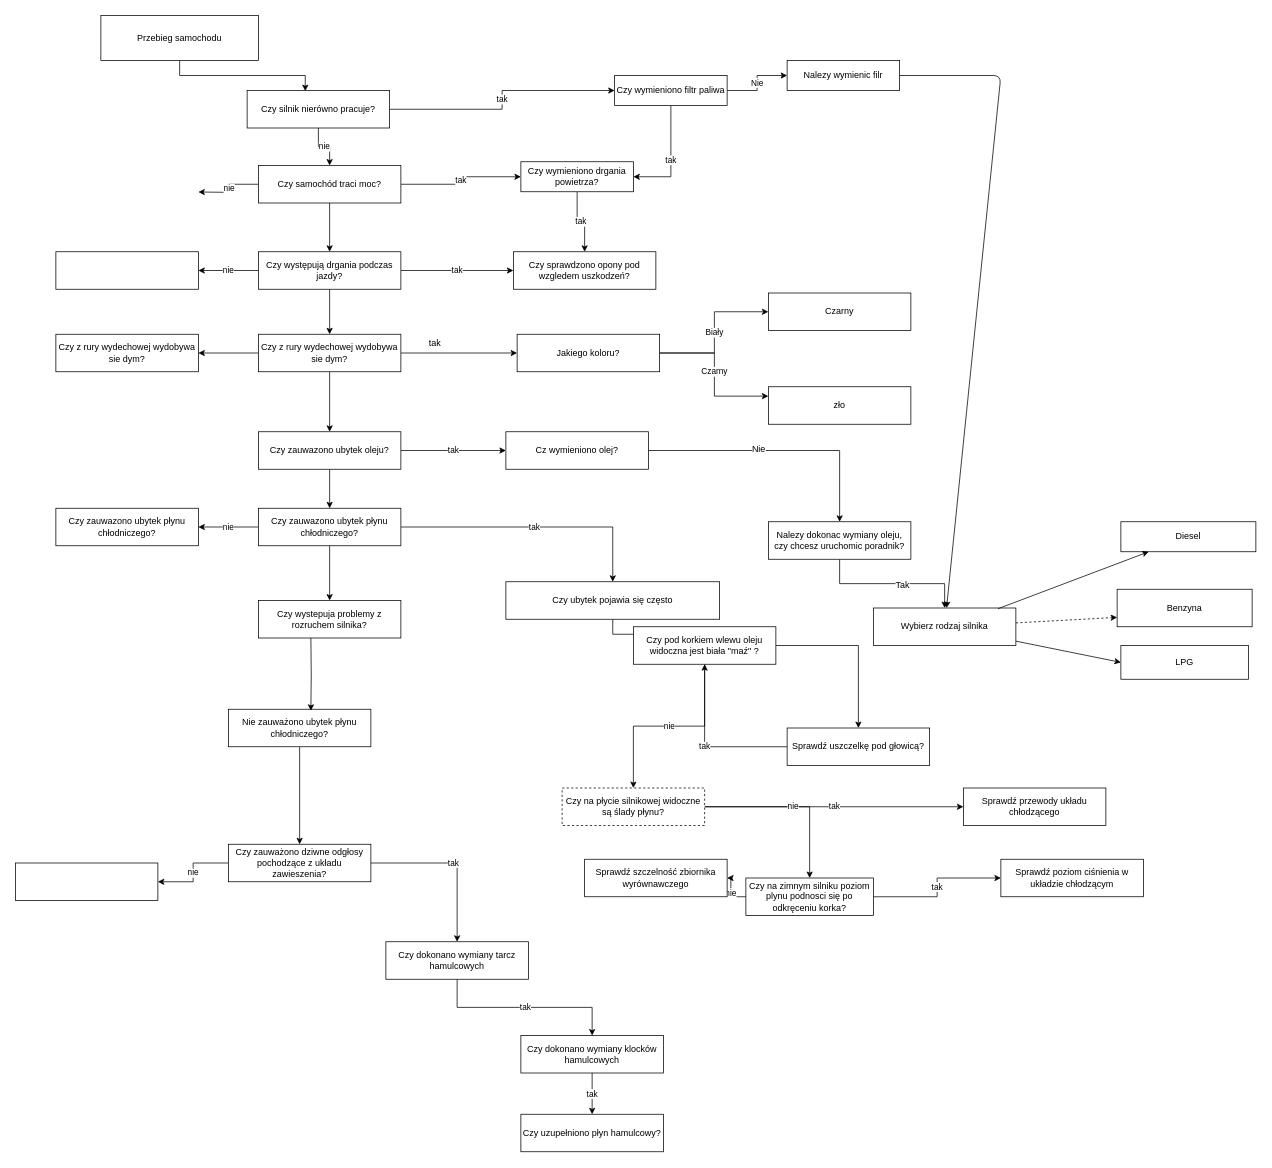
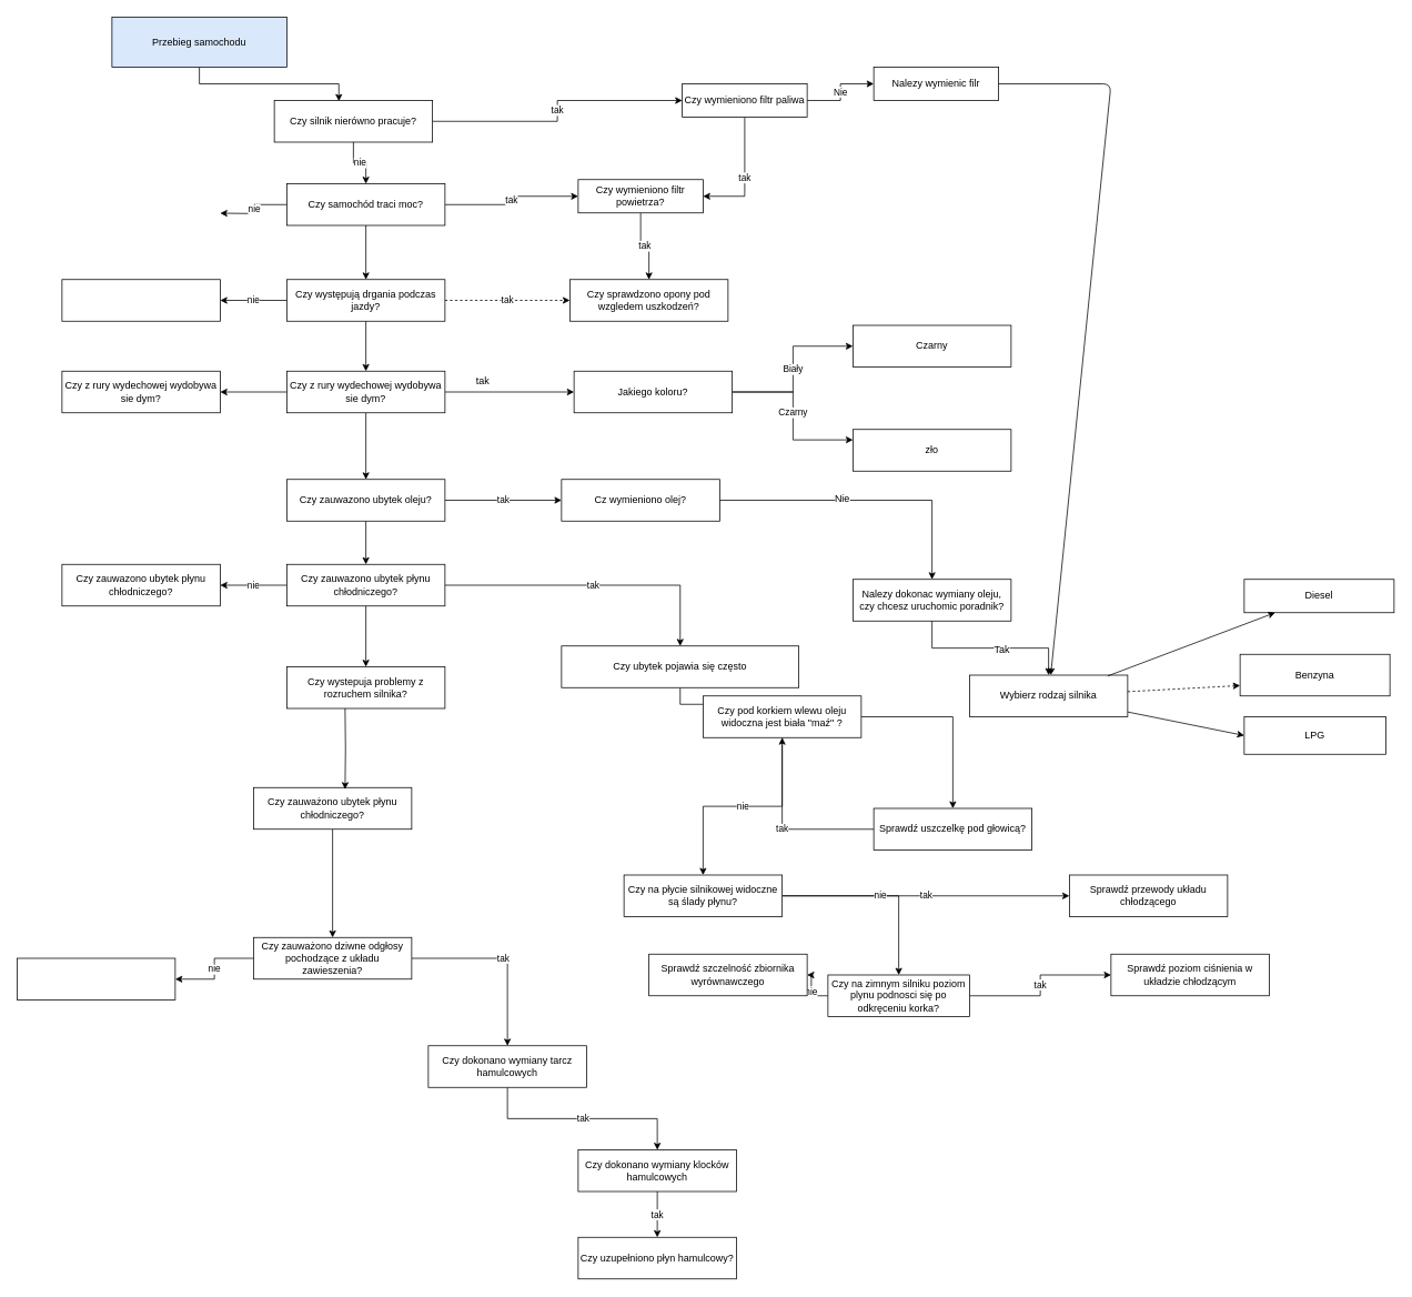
  <mxCell id="0" />
  <mxCell id="1" parent="0" />
  <mxCell id="2" value="" style="edgeStyle=orthogonalEdgeStyle;rounded=0;orthogonalLoop=1;jettySize=auto;html=1;entryX=0.408;entryY=0.017;entryDx=0;entryDy=0;entryPerimeter=0;" parent="1" source="3" target="6" edge="1"><mxGeometry relative="1" as="geometry"><mxPoint x="909" y="135" as="targetPoint" /></mxGeometry></mxCell>
- <mxCell id="3" value="Przebieg samochodu" style="rounded=0;whiteSpace=wrap;html=1;" parent="1" vertex="1"><mxGeometry x="134" y="20" width="210" height="60" as="geometry" /></mxCell>
+ <mxCell id="3" value="Przebieg samochodu" style="rounded=0;whiteSpace=wrap;html=1;fillColor=#dae8fc;" parent="1" vertex="1"><mxGeometry x="134" y="20" width="210" height="60" as="geometry" /></mxCell>
  <mxCell id="4" value="tak" style="edgeStyle=orthogonalEdgeStyle;rounded=0;orthogonalLoop=1;jettySize=auto;html=1;" parent="1" source="6" target="9" edge="1"><mxGeometry relative="1" as="geometry" /></mxCell>
  <mxCell id="5" value="nie" style="edgeStyle=orthogonalEdgeStyle;rounded=0;orthogonalLoop=1;jettySize=auto;html=1;" parent="1" source="6" target="14" edge="1"><mxGeometry relative="1" as="geometry" /></mxCell>
  <mxCell id="6" value="Czy silnik nierówno pracuje?" style="rounded=0;whiteSpace=wrap;html=1;" parent="1" vertex="1"><mxGeometry x="329" y="120" width="190" height="50" as="geometry" /></mxCell>
  <mxCell id="7" value="Nie" style="edgeStyle=orthogonalEdgeStyle;rounded=0;orthogonalLoop=1;jettySize=auto;html=1;" edge="1" parent="1" source="9" target="10"><mxGeometry relative="1" as="geometry" /></mxCell>
  <mxCell id="8" value="tak" style="edgeStyle=orthogonalEdgeStyle;rounded=0;orthogonalLoop=1;jettySize=auto;html=1;entryX=1;entryY=0.5;entryDx=0;entryDy=0;" edge="1" parent="1" source="9" target="76"><mxGeometry relative="1" as="geometry"><mxPoint x="894" y="220" as="targetPoint" /></mxGeometry></mxCell>
  <mxCell id="9" value="Czy wymieniono filtr paliwa" style="rounded=0;whiteSpace=wrap;html=1;" parent="1" vertex="1"><mxGeometry x="819" y="100" width="150" height="40" as="geometry" /></mxCell>
  <mxCell id="10" value="Nalezy wymienic filr" style="rounded=0;whiteSpace=wrap;html=1;" vertex="1" parent="1"><mxGeometry x="1049" y="80" width="150" height="40" as="geometry" /></mxCell>
  <mxCell id="11" value="tak" style="edgeStyle=orthogonalEdgeStyle;rounded=0;orthogonalLoop=1;jettySize=auto;html=1;" parent="1" source="14" target="76" edge="1"><mxGeometry relative="1" as="geometry" /></mxCell>
  <mxCell id="12" value="" style="edgeStyle=orthogonalEdgeStyle;rounded=0;orthogonalLoop=1;jettySize=auto;html=1;" parent="1" source="14" target="18" edge="1"><mxGeometry relative="1" as="geometry" /></mxCell>
  <mxCell id="13" value="nie" style="edgeStyle=orthogonalEdgeStyle;rounded=0;orthogonalLoop=1;jettySize=auto;html=1;" edge="1" parent="1" source="14"><mxGeometry relative="1" as="geometry"><mxPoint x="264" y="255.333" as="targetPoint" /></mxGeometry></mxCell>
  <mxCell id="14" value="Czy samochód traci moc?" style="rounded=0;whiteSpace=wrap;html=1;" parent="1" vertex="1"><mxGeometry x="344" y="220" width="190" height="50" as="geometry" /></mxCell>
  <mxCell id="15" value="" style="edgeStyle=orthogonalEdgeStyle;rounded=0;orthogonalLoop=1;jettySize=auto;html=1;" parent="1" source="18" target="25" edge="1"><mxGeometry relative="1" as="geometry" /></mxCell>
- <mxCell id="16" value="tak" style="edgeStyle=orthogonalEdgeStyle;rounded=0;orthogonalLoop=1;jettySize=auto;html=1;" parent="1" source="18" target="20" edge="1"><mxGeometry relative="1" as="geometry" /></mxCell>
+ <mxCell id="16" value="tak" style="edgeStyle=orthogonalEdgeStyle;rounded=0;orthogonalLoop=1;jettySize=auto;html=1;dashed=1;" parent="1" source="18" target="20" edge="1"><mxGeometry relative="1" as="geometry" /></mxCell>
  <mxCell id="17" value="nie" style="edgeStyle=orthogonalEdgeStyle;rounded=0;orthogonalLoop=1;jettySize=auto;html=1;" edge="1" parent="1" source="18" target="19"><mxGeometry relative="1" as="geometry" /></mxCell>
  <mxCell id="18" value="Czy występują drgania podczas jazdy?" style="rounded=0;whiteSpace=wrap;html=1;" parent="1" vertex="1"><mxGeometry x="344" y="335" width="190" height="50" as="geometry" /></mxCell>
  <mxCell id="19" value="" style="rounded=0;whiteSpace=wrap;html=1;" vertex="1" parent="1"><mxGeometry x="74" y="335" width="190" height="50" as="geometry" /></mxCell>
  <mxCell id="20" value="Czy sprawdzono opony pod wzgledem uszkodzeń?" style="rounded=0;whiteSpace=wrap;html=1;" parent="1" vertex="1"><mxGeometry x="684" y="335" width="190" height="50" as="geometry" /></mxCell>
  <mxCell id="21" value="" style="edgeStyle=orthogonalEdgeStyle;rounded=0;orthogonalLoop=1;jettySize=auto;html=1;" parent="1" source="25" target="72" edge="1"><mxGeometry relative="1" as="geometry" /></mxCell>
  <mxCell id="22" value="tak" style="text;html=1;resizable=0;points=[];align=center;verticalAlign=middle;labelBackgroundColor=#ffffff;" parent="21" vertex="1" connectable="0"><mxGeometry x="-0.437" y="14" relative="1" as="geometry"><mxPoint as="offset" /></mxGeometry></mxCell>
  <mxCell id="23" value="" style="edgeStyle=orthogonalEdgeStyle;rounded=0;orthogonalLoop=1;jettySize=auto;html=1;" parent="1" source="25" target="29" edge="1"><mxGeometry relative="1" as="geometry" /></mxCell>
  <mxCell id="24" value="" style="edgeStyle=orthogonalEdgeStyle;rounded=0;orthogonalLoop=1;jettySize=auto;html=1;" edge="1" parent="1" source="25" target="26"><mxGeometry relative="1" as="geometry" /></mxCell>
  <mxCell id="25" value="Czy z rury wydechowej wydobywa sie dym?" style="rounded=0;whiteSpace=wrap;html=1;" parent="1" vertex="1"><mxGeometry x="344" y="445" width="190" height="50" as="geometry" /></mxCell>
  <mxCell id="26" value="Czy z rury wydechowej wydobywa sie dym?" style="rounded=0;whiteSpace=wrap;html=1;" vertex="1" parent="1"><mxGeometry x="74" y="445" width="190" height="50" as="geometry" /></mxCell>
  <mxCell id="27" value="" style="edgeStyle=orthogonalEdgeStyle;rounded=0;orthogonalLoop=1;jettySize=auto;html=1;" parent="1" source="29" target="41" edge="1"><mxGeometry relative="1" as="geometry" /></mxCell>
  <mxCell id="28" value="tak" style="edgeStyle=orthogonalEdgeStyle;rounded=0;orthogonalLoop=1;jettySize=auto;html=1;" parent="1" source="29" target="32" edge="1"><mxGeometry relative="1" as="geometry" /></mxCell>
  <mxCell id="29" value="Czy zauwazono ubytek oleju?" style="rounded=0;whiteSpace=wrap;html=1;" parent="1" vertex="1"><mxGeometry x="344" y="575" width="190" height="50" as="geometry" /></mxCell>
  <mxCell id="30" value="" style="edgeStyle=orthogonalEdgeStyle;rounded=0;orthogonalLoop=1;jettySize=auto;html=1;" parent="1" source="32" target="35" edge="1"><mxGeometry relative="1" as="geometry" /></mxCell>
  <mxCell id="31" value="Nie" style="text;html=1;resizable=0;points=[];align=center;verticalAlign=middle;labelBackgroundColor=#ffffff;" parent="30" vertex="1" connectable="0"><mxGeometry x="-0.165" y="2" relative="1" as="geometry"><mxPoint as="offset" /></mxGeometry></mxCell>
  <mxCell id="32" value="Cz wymieniono olej?" style="rounded=0;whiteSpace=wrap;html=1;" parent="1" vertex="1"><mxGeometry x="674" y="575" width="190" height="50" as="geometry" /></mxCell>
  <mxCell id="33" value="" style="edgeStyle=orthogonalEdgeStyle;rounded=0;orthogonalLoop=1;jettySize=auto;html=1;" parent="1" source="35" target="36" edge="1"><mxGeometry relative="1" as="geometry" /></mxCell>
  <mxCell id="34" value="Tak" style="text;html=1;resizable=0;points=[];align=center;verticalAlign=middle;labelBackgroundColor=#ffffff;" parent="33" vertex="1" connectable="0"><mxGeometry x="0.135" y="-2" relative="1" as="geometry"><mxPoint as="offset" /></mxGeometry></mxCell>
  <mxCell id="35" value="Nalezy dokonac wymiany oleju, czy chcesz uruchomic poradnik?&lt;br&gt;" style="rounded=0;whiteSpace=wrap;html=1;" parent="1" vertex="1"><mxGeometry x="1024" y="695" width="190" height="50" as="geometry" /></mxCell>
  <mxCell id="36" value="Wybierz rodzaj silnika&lt;br&gt;" style="rounded=0;whiteSpace=wrap;html=1;" parent="1" vertex="1"><mxGeometry x="1164" y="810" width="190" height="50" as="geometry" /></mxCell>
  <mxCell id="37" value="Diesel&lt;br&gt;" style="rounded=0;whiteSpace=wrap;html=1;" parent="1" vertex="1"><mxGeometry x="1494" y="695" width="180" height="40" as="geometry" /></mxCell>
  <mxCell id="38" value="" style="edgeStyle=orthogonalEdgeStyle;rounded=0;orthogonalLoop=1;jettySize=auto;html=1;" parent="1" source="41" target="59" edge="1"><mxGeometry relative="1" as="geometry" /></mxCell>
  <mxCell id="39" value="tak" style="edgeStyle=orthogonalEdgeStyle;rounded=0;orthogonalLoop=1;jettySize=auto;html=1;" edge="1" parent="1" source="41" target="44"><mxGeometry relative="1" as="geometry" /></mxCell>
  <mxCell id="40" value="nie" style="edgeStyle=orthogonalEdgeStyle;rounded=0;orthogonalLoop=1;jettySize=auto;html=1;" edge="1" parent="1" source="41" target="42"><mxGeometry relative="1" as="geometry" /></mxCell>
  <mxCell id="41" value="Czy zauwazono ubytek płynu chłodniczego?" style="rounded=0;whiteSpace=wrap;html=1;" parent="1" vertex="1"><mxGeometry x="344" y="677" width="190" height="50" as="geometry" /></mxCell>
  <mxCell id="42" value="Czy zauwazono ubytek płynu chłodniczego?" style="rounded=0;whiteSpace=wrap;html=1;" vertex="1" parent="1"><mxGeometry x="74" y="677" width="190" height="50" as="geometry" /></mxCell>
  <mxCell id="43" value="tak" style="edgeStyle=orthogonalEdgeStyle;rounded=0;orthogonalLoop=1;jettySize=auto;html=1;" edge="1" parent="1" source="44" target="47"><mxGeometry relative="1" as="geometry" /></mxCell>
  <mxCell id="44" value="Czy ubytek pojawia się często" style="rounded=0;whiteSpace=wrap;html=1;" vertex="1" parent="1"><mxGeometry x="674" y="775" width="285" height="50" as="geometry" /></mxCell>
  <mxCell id="45" value="" style="edgeStyle=orthogonalEdgeStyle;rounded=0;orthogonalLoop=1;jettySize=auto;html=1;" edge="1" parent="1" source="47" target="58"><mxGeometry relative="1" as="geometry" /></mxCell>
  <mxCell id="46" value="nie" style="edgeStyle=orthogonalEdgeStyle;rounded=0;orthogonalLoop=1;jettySize=auto;html=1;" edge="1" parent="1" source="47" target="50"><mxGeometry relative="1" as="geometry" /></mxCell>
  <mxCell id="47" value="Czy pod korkiem wlewu oleju widoczna jest biała &quot;maź&quot; ?" style="rounded=0;whiteSpace=wrap;html=1;" vertex="1" parent="1"><mxGeometry x="844" y="835" width="190" height="50" as="geometry" /></mxCell>
  <mxCell id="48" value="tak" style="edgeStyle=orthogonalEdgeStyle;rounded=0;orthogonalLoop=1;jettySize=auto;html=1;" edge="1" parent="1" source="50" target="56"><mxGeometry relative="1" as="geometry" /></mxCell>
  <mxCell id="49" value="nie" style="edgeStyle=orthogonalEdgeStyle;rounded=0;orthogonalLoop=1;jettySize=auto;html=1;" edge="1" parent="1" source="50" target="53"><mxGeometry relative="1" as="geometry" /></mxCell>
- <mxCell id="50" value="Czy na płycie silnikowej widoczne są ślady płynu?" style="rounded=0;whiteSpace=wrap;html=1;dashed=1;" vertex="1" parent="1"><mxGeometry x="749" y="1050" width="190" height="50" as="geometry" /></mxCell>
+ <mxCell id="50" value="Czy na płycie silnikowej widoczne są ślady płynu?" style="rounded=0;whiteSpace=wrap;html=1;" vertex="1" parent="1"><mxGeometry x="749" y="1050" width="190" height="50" as="geometry" /></mxCell>
  <mxCell id="51" value="tak" style="edgeStyle=orthogonalEdgeStyle;rounded=0;orthogonalLoop=1;jettySize=auto;html=1;" edge="1" parent="1" source="53" target="55"><mxGeometry relative="1" as="geometry" /></mxCell>
  <mxCell id="52" value="nie" style="edgeStyle=orthogonalEdgeStyle;rounded=0;orthogonalLoop=1;jettySize=auto;html=1;" edge="1" parent="1" source="53" target="54"><mxGeometry relative="1" as="geometry" /></mxCell>
  <mxCell id="53" value="Czy na zimnym silniku poziom plynu podnosci się po odkręceniu korka?" style="rounded=0;whiteSpace=wrap;html=1;" vertex="1" parent="1"><mxGeometry x="994" y="1170" width="170" height="50" as="geometry" /></mxCell>
  <mxCell id="54" value="Sprawdź szczelność zbiornika wyrównawczego" style="rounded=0;whiteSpace=wrap;html=1;" vertex="1" parent="1"><mxGeometry x="779" y="1145" width="190" height="50" as="geometry" /></mxCell>
  <mxCell id="55" value="Sprawdź poziom ciśnienia w układzie chłodzącym" style="rounded=0;whiteSpace=wrap;html=1;" vertex="1" parent="1"><mxGeometry x="1334" y="1145" width="190" height="50" as="geometry" /></mxCell>
  <mxCell id="56" value="Sprawdź przewody układu chłodzącego" style="rounded=0;whiteSpace=wrap;html=1;" vertex="1" parent="1"><mxGeometry x="1284" y="1050" width="190" height="50" as="geometry" /></mxCell>
  <mxCell id="57" value="tak" style="edgeStyle=orthogonalEdgeStyle;rounded=0;orthogonalLoop=1;jettySize=auto;html=1;" edge="1" parent="1" source="58" target="47"><mxGeometry relative="1" as="geometry" /></mxCell>
  <mxCell id="58" value="Sprawdź uszczelkę pod głowicą?" style="rounded=0;whiteSpace=wrap;html=1;" vertex="1" parent="1"><mxGeometry x="1049" y="970" width="190" height="50" as="geometry" /></mxCell>
  <mxCell id="59" value="Czy wystepuja problemy z rozruchem silnika?" style="rounded=0;whiteSpace=wrap;html=1;" parent="1" vertex="1"><mxGeometry x="344" y="800" width="190" height="50" as="geometry" /></mxCell>
  <mxCell id="60" value="" style="edgeStyle=orthogonalEdgeStyle;rounded=0;orthogonalLoop=1;jettySize=auto;html=1;" parent="1" source="61" target="64" edge="1"><mxGeometry relative="1" as="geometry" /></mxCell>
- <mxCell id="61" value="Nie zauważono ubytek płynu chłodniczego?" style="rounded=0;whiteSpace=wrap;html=1;" parent="1" vertex="1"><mxGeometry x="304" y="945" width="190" height="50" as="geometry" /></mxCell>
+ <mxCell id="61" value="Czy zauważono ubytek płynu chłodniczego?" style="rounded=0;whiteSpace=wrap;html=1;" parent="1" vertex="1"><mxGeometry x="304" y="945" width="190" height="50" as="geometry" /></mxCell>
  <mxCell id="62" value="nie" style="edgeStyle=orthogonalEdgeStyle;rounded=0;orthogonalLoop=1;jettySize=auto;html=1;" edge="1" parent="1" source="64" target="70"><mxGeometry relative="1" as="geometry" /></mxCell>
  <mxCell id="63" value="tak" style="edgeStyle=orthogonalEdgeStyle;rounded=0;orthogonalLoop=1;jettySize=auto;html=1;" edge="1" parent="1" source="64" target="66"><mxGeometry relative="1" as="geometry" /></mxCell>
  <mxCell id="64" value="Czy zauważono dziwne odgłosy pochodzące z układu zawieszenia?" style="rounded=0;whiteSpace=wrap;html=1;" parent="1" vertex="1"><mxGeometry x="304" y="1125" width="190" height="50" as="geometry" /></mxCell>
  <mxCell id="65" value="tak" style="edgeStyle=orthogonalEdgeStyle;rounded=0;orthogonalLoop=1;jettySize=auto;html=1;" edge="1" parent="1" source="66" target="68"><mxGeometry relative="1" as="geometry" /></mxCell>
  <mxCell id="66" value="Czy dokonano wymiany tarcz hamulcowych" style="rounded=0;whiteSpace=wrap;html=1;" vertex="1" parent="1"><mxGeometry x="514" y="1255" width="190" height="50" as="geometry" /></mxCell>
  <mxCell id="67" value="tak" style="edgeStyle=orthogonalEdgeStyle;rounded=0;orthogonalLoop=1;jettySize=auto;html=1;" edge="1" parent="1" source="68" target="69"><mxGeometry relative="1" as="geometry" /></mxCell>
  <mxCell id="68" value="Czy dokonano wymiany klocków hamulcowych" style="rounded=0;whiteSpace=wrap;html=1;" vertex="1" parent="1"><mxGeometry x="694" y="1380" width="190" height="50" as="geometry" /></mxCell>
  <mxCell id="69" value="Czy uzupełniono płyn hamulcowy?" style="rounded=0;whiteSpace=wrap;html=1;" vertex="1" parent="1"><mxGeometry x="694" y="1485" width="190" height="50" as="geometry" /></mxCell>
  <mxCell id="70" value="" style="rounded=0;whiteSpace=wrap;html=1;" vertex="1" parent="1"><mxGeometry x="20" y="1150" width="190" height="50" as="geometry" /></mxCell>
  <mxCell id="71" value="Biały" style="edgeStyle=orthogonalEdgeStyle;rounded=0;orthogonalLoop=1;jettySize=auto;html=1;" parent="1" source="72" target="74" edge="1"><mxGeometry relative="1" as="geometry"><Array as="points"><mxPoint x="952" y="470" /><mxPoint x="952" y="415" /></Array></mxGeometry></mxCell>
  <mxCell id="72" value="Jakiego koloru?&lt;br&gt;" style="rounded=0;whiteSpace=wrap;html=1;" parent="1" vertex="1"><mxGeometry x="689" y="445" width="190" height="50" as="geometry" /></mxCell>
  <mxCell id="73" value="zło&lt;br&gt;" style="rounded=0;whiteSpace=wrap;html=1;" parent="1" vertex="1"><mxGeometry x="1024" y="515" width="190" height="50" as="geometry" /></mxCell>
  <mxCell id="74" value="Czarny&lt;br&gt;" style="rounded=0;whiteSpace=wrap;html=1;" parent="1" vertex="1"><mxGeometry x="1024" y="390" width="190" height="50" as="geometry" /></mxCell>
  <mxCell id="75" value="tak" style="edgeStyle=orthogonalEdgeStyle;rounded=0;orthogonalLoop=1;jettySize=auto;html=1;" edge="1" parent="1" source="76" target="20"><mxGeometry relative="1" as="geometry" /></mxCell>
- <mxCell id="76" value="Czy wymieniono drgania powietrza?" style="rounded=0;whiteSpace=wrap;html=1;" parent="1" vertex="1"><mxGeometry x="694" y="215" width="150" height="40" as="geometry" /></mxCell>
+ <mxCell id="76" value="Czy wymieniono filtr powietrza?" style="rounded=0;whiteSpace=wrap;html=1;" parent="1" vertex="1"><mxGeometry x="694" y="215" width="150" height="40" as="geometry" /></mxCell>
  <mxCell id="77" value="Benzyna" style="rounded=0;whiteSpace=wrap;html=1;" parent="1" vertex="1"><mxGeometry x="1489" y="785" width="180" height="50" as="geometry" /></mxCell>
  <mxCell id="78" value="LPG" style="rounded=0;whiteSpace=wrap;html=1;" parent="1" vertex="1"><mxGeometry x="1494" y="860" width="170" height="45" as="geometry" /></mxCell>
  <mxCell id="79" value="" style="endArrow=classic;html=1;entryX=0;entryY=0.75;entryDx=0;entryDy=0;dashed=1;" parent="1" source="36" target="77" edge="1"><mxGeometry width="50" height="50" relative="1" as="geometry"><mxPoint x="994" y="1015" as="sourcePoint" /><mxPoint x="1044" y="965" as="targetPoint" /></mxGeometry></mxCell>
  <mxCell id="80" value="" style="endArrow=classic;html=1;entryX=0;entryY=0.5;entryDx=0;entryDy=0;" parent="1" source="36" target="78" edge="1"><mxGeometry width="50" height="50" relative="1" as="geometry"><mxPoint x="954" y="1045" as="sourcePoint" /><mxPoint x="1004" y="995" as="targetPoint" /></mxGeometry></mxCell>
  <mxCell id="81" value="Czarny&lt;br&gt;" style="edgeStyle=orthogonalEdgeStyle;rounded=0;orthogonalLoop=1;jettySize=auto;html=1;entryX=0;entryY=0.25;entryDx=0;entryDy=0;" edge="1" parent="1" source="72" target="73"><mxGeometry x="-0.281" y="-25" relative="1" as="geometry"><mxPoint x="864" y="545" as="sourcePoint" /><mxPoint x="1009" y="515" as="targetPoint" /><Array as="points"><mxPoint x="952" y="470" /><mxPoint x="952" y="528" /></Array><mxPoint x="25" y="25" as="offset" /></mxGeometry></mxCell>
  <mxCell id="82" value="" style="edgeStyle=orthogonalEdgeStyle;rounded=0;orthogonalLoop=1;jettySize=auto;html=1;entryX=0.579;entryY=0.04;entryDx=0;entryDy=0;entryPerimeter=0;" edge="1" parent="1" target="61"><mxGeometry relative="1" as="geometry"><mxPoint x="414" y="850" as="sourcePoint" /><mxPoint x="414" y="935" as="targetPoint" /><Array as="points" /></mxGeometry></mxCell>
  <mxCell id="83" value="" style="endArrow=classic;html=1;exitX=0.874;exitY=0.02;exitDx=0;exitDy=0;exitPerimeter=0;" edge="1" parent="1" source="36" target="37"><mxGeometry width="50" height="50" relative="1" as="geometry"><mxPoint x="1334" y="775.232" as="sourcePoint" /><mxPoint x="1444" y="764.5" as="targetPoint" /></mxGeometry></mxCell>
  <mxCell id="84" value="" style="endArrow=classic;html=1;exitX=1;exitY=0.5;exitDx=0;exitDy=0;" edge="1" parent="1" source="10" target="36"><mxGeometry width="50" height="50" relative="1" as="geometry"><mxPoint x="1334" y="95" as="sourcePoint" /><mxPoint x="1334" y="165" as="targetPoint" /><Array as="points"><mxPoint x="1334" y="100" /></Array></mxGeometry></mxCell>
